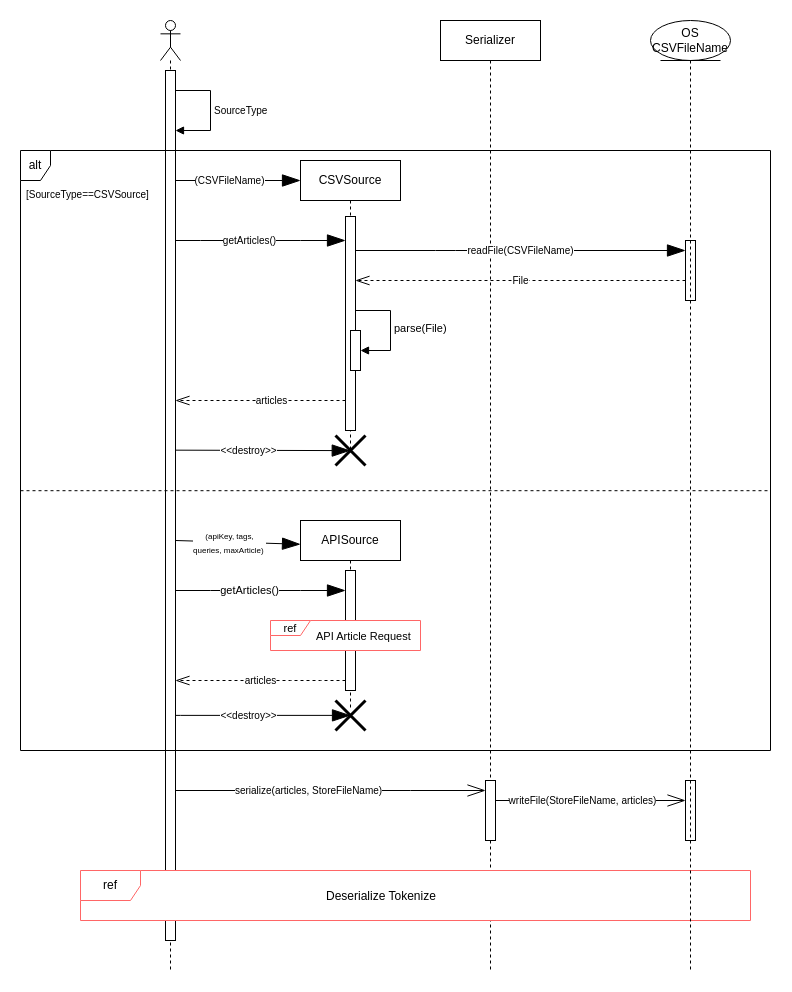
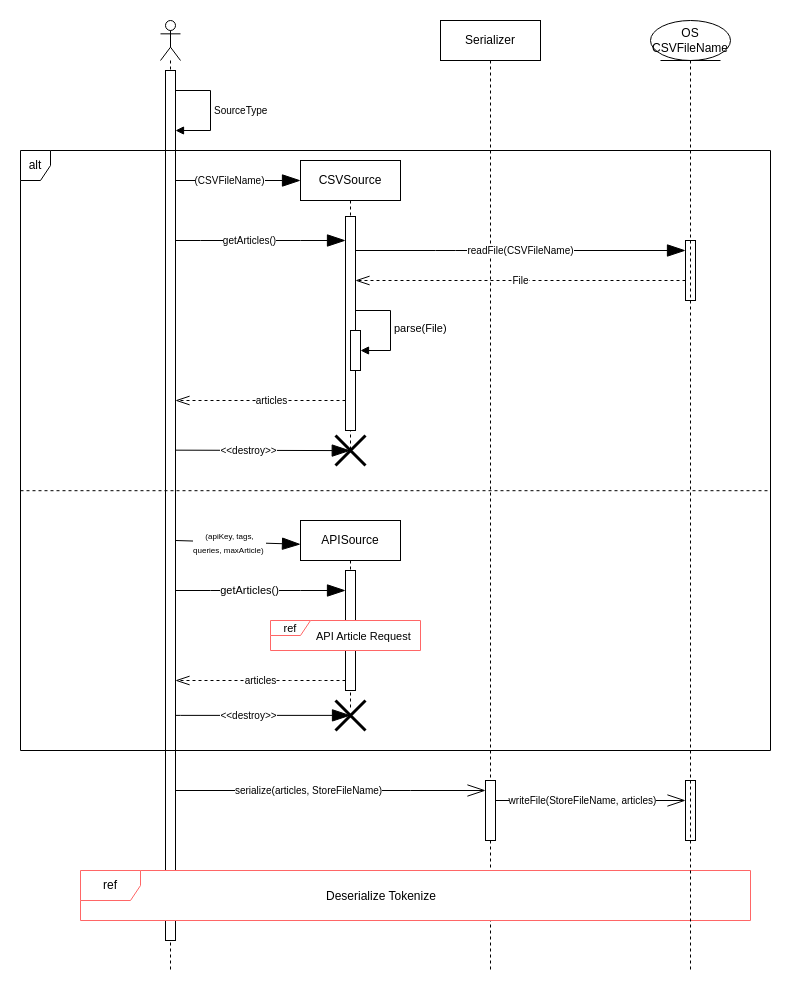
  <mxCell id="0" />
  <mxCell id="1" parent="0" />
  <mxCell id="2" value="" style="shape=umlLifeline;perimeter=lifelinePerimeter;whiteSpace=wrap;html=1;container=1;dropTarget=0;collapsible=0;recursiveResize=0;outlineConnect=0;portConstraint=eastwest;newEdgeStyle={&quot;edgeStyle&quot;:&quot;elbowEdgeStyle&quot;,&quot;elbow&quot;:&quot;vertical&quot;,&quot;curved&quot;:0,&quot;rounded&quot;:0};participant=umlActor;size=40;" parent="1" vertex="1"><mxGeometry x="160" y="20" width="20" height="950" as="geometry" /></mxCell>
  <mxCell id="3" value="" style="html=1;points=[];perimeter=orthogonalPerimeter;outlineConnect=0;targetShapes=umlLifeline;portConstraint=eastwest;newEdgeStyle={&quot;edgeStyle&quot;:&quot;elbowEdgeStyle&quot;,&quot;elbow&quot;:&quot;vertical&quot;,&quot;curved&quot;:0,&quot;rounded&quot;:0};" parent="2" vertex="1"><mxGeometry x="5" y="50" width="10" height="870" as="geometry" /></mxCell>
  <mxCell id="4" value="&lt;font style=&quot;font-size: 10px;&quot;&gt;SourceType&lt;/font&gt;" style="html=1;align=left;spacingLeft=2;endArrow=block;rounded=0;edgeStyle=orthogonalEdgeStyle;curved=0;rounded=0;" parent="2" source="3" target="3" edge="1"><mxGeometry relative="1" as="geometry"><mxPoint x="20" y="60" as="sourcePoint" /><Array as="points"><mxPoint x="50" y="70" /><mxPoint x="50" y="110" /></Array><mxPoint x="20" y="90" as="targetPoint" /></mxGeometry></mxCell>
  <mxCell id="5" value="alt" style="shape=umlFrame;whiteSpace=wrap;html=1;pointerEvents=0;width=30;height=30;" parent="1" vertex="1"><mxGeometry x="20" y="150" width="750" height="600" as="geometry" /></mxCell>
- <mxCell id="6" value="&lt;font style=&quot;font-size: 10px;&quot;&gt;[SourceType==CSVSource]&lt;/font&gt;" style="text;strokeColor=none;fillColor=none;align=left;verticalAlign=top;spacingLeft=4;spacingRight=4;overflow=hidden;rotatable=0;points=[[0,0.5],[1,0.5]];portConstraint=eastwest;whiteSpace=wrap;html=1;" parent="1" vertex="1"><mxGeometry x="20" y="180" width="140" height="26" as="geometry" /></mxCell>
  <mxCell id="7" value="CSVSource" style="shape=umlLifeline;perimeter=lifelinePerimeter;whiteSpace=wrap;html=1;container=1;dropTarget=0;collapsible=0;recursiveResize=0;outlineConnect=0;portConstraint=eastwest;newEdgeStyle={&quot;edgeStyle&quot;:&quot;elbowEdgeStyle&quot;,&quot;elbow&quot;:&quot;vertical&quot;,&quot;curved&quot;:0,&quot;rounded&quot;:0};" parent="1" vertex="1"><mxGeometry x="300" y="160" width="100" height="290" as="geometry" /></mxCell>
  <mxCell id="8" value="" style="html=1;points=[];perimeter=orthogonalPerimeter;outlineConnect=0;targetShapes=umlLifeline;portConstraint=eastwest;newEdgeStyle={&quot;edgeStyle&quot;:&quot;elbowEdgeStyle&quot;,&quot;elbow&quot;:&quot;vertical&quot;,&quot;curved&quot;:0,&quot;rounded&quot;:0};" parent="7" vertex="1"><mxGeometry x="45" y="56" width="10" height="214" as="geometry" /></mxCell>
  <mxCell id="9" value="" style="html=1;points=[];perimeter=orthogonalPerimeter;outlineConnect=0;targetShapes=umlLifeline;portConstraint=eastwest;newEdgeStyle={&quot;edgeStyle&quot;:&quot;elbowEdgeStyle&quot;,&quot;elbow&quot;:&quot;vertical&quot;,&quot;curved&quot;:0,&quot;rounded&quot;:0};" parent="7" vertex="1"><mxGeometry x="50" y="170" width="10" height="40" as="geometry" /></mxCell>
  <mxCell id="10" value="parse(File)" style="html=1;align=left;spacingLeft=2;endArrow=block;rounded=0;edgeStyle=orthogonalEdgeStyle;curved=0;rounded=0;" parent="7" source="8" target="9" edge="1"><mxGeometry relative="1" as="geometry"><mxPoint x="60" y="150" as="sourcePoint" /><Array as="points"><mxPoint x="90" y="150" /><mxPoint x="90" y="190" /></Array></mxGeometry></mxCell>
  <mxCell id="11" value="&lt;font style=&quot;font-size: 10px;&quot;&gt;getArticles()&lt;/font&gt;" style="endArrow=blockThin;endSize=16;endFill=1;html=1;rounded=0;" parent="1" target="8" edge="1"><mxGeometry x="-0.133" width="160" relative="1" as="geometry"><mxPoint x="175" y="240" as="sourcePoint" /><mxPoint x="325" y="240" as="targetPoint" /><Array as="points"><mxPoint x="200" y="240" /><mxPoint x="300" y="240" /></Array><mxPoint as="offset" /></mxGeometry></mxCell>
  <mxCell id="12" value="" style="endArrow=none;dashed=1;html=1;rounded=0;exitX=0;exitY=0.567;exitDx=0;exitDy=0;exitPerimeter=0;entryX=0.999;entryY=0.567;entryDx=0;entryDy=0;entryPerimeter=0;" parent="1" source="5" target="5" edge="1"><mxGeometry width="50" height="50" relative="1" as="geometry"><mxPoint x="270" y="400" as="sourcePoint" /><mxPoint x="770" y="310" as="targetPoint" /></mxGeometry></mxCell>
  <mxCell id="13" value="APISource" style="shape=umlLifeline;perimeter=lifelinePerimeter;whiteSpace=wrap;html=1;container=1;dropTarget=0;collapsible=0;recursiveResize=0;outlineConnect=0;portConstraint=eastwest;newEdgeStyle={&quot;edgeStyle&quot;:&quot;elbowEdgeStyle&quot;,&quot;elbow&quot;:&quot;vertical&quot;,&quot;curved&quot;:0,&quot;rounded&quot;:0};" parent="1" vertex="1"><mxGeometry x="300" y="520" width="100" height="190" as="geometry" /></mxCell>
  <mxCell id="14" value="" style="html=1;points=[];perimeter=orthogonalPerimeter;outlineConnect=0;targetShapes=umlLifeline;portConstraint=eastwest;newEdgeStyle={&quot;edgeStyle&quot;:&quot;elbowEdgeStyle&quot;,&quot;elbow&quot;:&quot;vertical&quot;,&quot;curved&quot;:0,&quot;rounded&quot;:0};fillStyle=solid;" parent="13" vertex="1"><mxGeometry x="45" y="50" width="10" height="120" as="geometry" /></mxCell>
  <mxCell id="15" value="" style="shape=umlDestroy;whiteSpace=wrap;html=1;strokeWidth=3;targetShapes=umlLifeline;" parent="1" vertex="1"><mxGeometry x="335" y="700" width="30" height="30" as="geometry" /></mxCell>
  <mxCell id="16" value="Serializer" style="shape=umlLifeline;perimeter=lifelinePerimeter;whiteSpace=wrap;html=1;container=1;dropTarget=0;collapsible=0;recursiveResize=0;outlineConnect=0;portConstraint=eastwest;newEdgeStyle={&quot;edgeStyle&quot;:&quot;elbowEdgeStyle&quot;,&quot;elbow&quot;:&quot;vertical&quot;,&quot;curved&quot;:0,&quot;rounded&quot;:0};" parent="1" vertex="1"><mxGeometry x="440" y="20" width="100" height="950" as="geometry" /></mxCell>
  <mxCell id="17" value="" style="html=1;points=[];perimeter=orthogonalPerimeter;outlineConnect=0;targetShapes=umlLifeline;portConstraint=eastwest;newEdgeStyle={&quot;edgeStyle&quot;:&quot;elbowEdgeStyle&quot;,&quot;elbow&quot;:&quot;vertical&quot;,&quot;curved&quot;:0,&quot;rounded&quot;:0};" parent="16" vertex="1"><mxGeometry x="45" y="760" width="10" height="60" as="geometry" /></mxCell>
  <mxCell id="18" value="&lt;font style=&quot;font-size: 10px;&quot;&gt;serialize(articles, StoreFileName)&lt;/font&gt;" style="endArrow=openThin;endSize=16;endFill=0;html=1;rounded=0;" parent="1" target="17" edge="1"><mxGeometry x="-0.143" width="160" relative="1" as="geometry"><mxPoint x="175" y="790" as="sourcePoint" /><mxPoint x="480" y="780" as="targetPoint" /><mxPoint as="offset" /><Array as="points"><mxPoint x="260" y="790" /><mxPoint x="410" y="790" /></Array></mxGeometry></mxCell>
  <mxCell id="19" value="&lt;font style=&quot;font-size: 10px;&quot;&gt;writeFile(StoreFileName, articles)&lt;/font&gt;" style="endArrow=openThin;endSize=16;endFill=0;html=1;rounded=0;" parent="1" source="17" target="34" edge="1"><mxGeometry x="-0.085" width="160" relative="1" as="geometry"><mxPoint x="500" y="800" as="sourcePoint" /><mxPoint x="680" y="800" as="targetPoint" /><mxPoint as="offset" /><Array as="points"><mxPoint x="590" y="800" /></Array></mxGeometry></mxCell>
  <mxCell id="20" value="&lt;font style=&quot;font-size: 10px;&quot;&gt;readFile(CSVFileName)&lt;/font&gt;" style="endArrow=blockThin;endSize=16;endFill=1;html=1;rounded=0;" parent="1" target="35" edge="1"><mxGeometry width="160" relative="1" as="geometry"><mxPoint x="355" y="250" as="sourcePoint" /><mxPoint x="640" y="250" as="targetPoint" /><mxPoint as="offset" /><Array as="points"><mxPoint x="355" y="250" /><mxPoint x="435" y="250" /><mxPoint x="455" y="250" /></Array></mxGeometry></mxCell>
  <mxCell id="21" value="&lt;font style=&quot;font-size: 10px;&quot;&gt;File&lt;/font&gt;" style="endArrow=openThin;endSize=12;dashed=1;html=1;rounded=0;endFill=0;" parent="1" source="35" edge="1"><mxGeometry width="160" relative="1" as="geometry"><mxPoint x="640" y="270" as="sourcePoint" /><mxPoint x="355" y="280" as="targetPoint" /><Array as="points"><mxPoint x="630" y="280" /></Array><mxPoint as="offset" /></mxGeometry></mxCell>
  <mxCell id="22" value="&lt;font style=&quot;font-size: 11px;&quot;&gt;ref&lt;/font&gt;" style="shape=umlFrame;whiteSpace=wrap;html=1;pointerEvents=0;width=40;height=15;fillStyle=hatch;gradientColor=#FFFFFF;swimlaneFillColor=default;strokeColor=#FF6666;" parent="1" vertex="1"><mxGeometry x="270" y="620" width="150" height="30" as="geometry" /></mxCell>
  <mxCell id="23" value="&lt;font style=&quot;font-size: 11px;&quot;&gt;API Article Request&lt;/font&gt;" style="text;strokeColor=none;fillColor=none;align=left;verticalAlign=top;spacingLeft=4;spacingRight=4;overflow=hidden;rotatable=0;points=[[0,0.5],[1,0.5]];portConstraint=eastwest;whiteSpace=wrap;html=1;" parent="1" vertex="1"><mxGeometry x="310" y="622" width="110" height="26" as="geometry" /></mxCell>
  <mxCell id="24" value="ref" style="shape=umlFrame;whiteSpace=wrap;html=1;pointerEvents=0;swimlaneFillColor=default;gradientColor=#FFFFFF;strokeColor=#FF6666;" parent="1" vertex="1"><mxGeometry x="80" y="870" width="670" height="50" as="geometry" /></mxCell>
  <mxCell id="25" value="Deserialize Tokenize" style="text;strokeColor=none;fillColor=none;align=left;verticalAlign=top;spacingLeft=4;spacingRight=4;overflow=hidden;rotatable=0;points=[[0,0.5],[1,0.5]];portConstraint=eastwest;whiteSpace=wrap;html=1;" parent="1" vertex="1"><mxGeometry x="320" y="882" width="130" height="26" as="geometry" /></mxCell>
  <mxCell id="26" value="&lt;font style=&quot;font-size: 10px;&quot;&gt;articles&lt;/font&gt;" style="endArrow=openThin;endSize=12;dashed=1;html=1;rounded=0;endFill=0;" parent="1" source="8" edge="1"><mxGeometry x="-0.133" width="160" relative="1" as="geometry"><mxPoint x="325" y="400" as="sourcePoint" /><mxPoint x="175" y="400" as="targetPoint" /><Array as="points"><mxPoint x="300" y="400" /></Array><mxPoint as="offset" /></mxGeometry></mxCell>
  <mxCell id="27" value="" style="shape=umlDestroy;whiteSpace=wrap;html=1;strokeWidth=3;targetShapes=umlLifeline;" parent="1" vertex="1"><mxGeometry x="335" y="435" width="30" height="30" as="geometry" /></mxCell>
  <mxCell id="28" value="&lt;font style=&quot;font-size: 10px;&quot;&gt;(CSVFileName)&lt;/font&gt;" style="endArrow=blockThin;endSize=16;endFill=1;html=1;rounded=0;entryX=0;entryY=0.069;entryDx=0;entryDy=0;entryPerimeter=0;" parent="1" target="7" edge="1"><mxGeometry x="-0.143" width="160" relative="1" as="geometry"><mxPoint x="175" y="180" as="sourcePoint" /><mxPoint x="280" y="180" as="targetPoint" /><mxPoint as="offset" /></mxGeometry></mxCell>
  <mxCell id="29" value="&lt;font style=&quot;font-size: 10px;&quot;&gt;&amp;lt;&amp;lt;destroy&amp;gt;&amp;gt;&lt;/font&gt;" style="endArrow=blockThin;endSize=16;endFill=1;html=1;rounded=0;entryX=0.491;entryY=0.504;entryDx=0;entryDy=0;entryPerimeter=0;" parent="1" target="27" edge="1"><mxGeometry x="-0.161" width="160" relative="1" as="geometry"><mxPoint x="175" y="449.66" as="sourcePoint" /><mxPoint x="330" y="449.66" as="targetPoint" /><mxPoint as="offset" /></mxGeometry></mxCell>
  <mxCell id="30" value="&lt;font style=&quot;font-size: 8px;&quot;&gt;(apiKey, tags,&lt;br&gt;queries, maxArticle)&amp;nbsp;&lt;/font&gt;" style="endArrow=blockThin;endSize=16;endFill=1;html=1;rounded=0;entryX=0;entryY=0.125;entryDx=0;entryDy=0;entryPerimeter=0;" parent="1" target="13" edge="1"><mxGeometry x="-0.143" width="160" relative="1" as="geometry"><mxPoint x="175" y="540" as="sourcePoint" /><mxPoint x="280" y="540" as="targetPoint" /><mxPoint as="offset" /></mxGeometry></mxCell>
  <mxCell id="31" value="&lt;font style=&quot;font-size: 10px;&quot;&gt;&amp;lt;&amp;lt;destroy&amp;gt;&amp;gt;&lt;/font&gt;" style="endArrow=blockThin;endSize=16;endFill=1;html=1;rounded=0;" parent="1" edge="1"><mxGeometry x="-0.161" width="160" relative="1" as="geometry"><mxPoint x="175" y="714.89" as="sourcePoint" /><mxPoint x="350" y="714.89" as="targetPoint" /><mxPoint as="offset" /><Array as="points"><mxPoint x="180" y="714.89" /></Array></mxGeometry></mxCell>
  <mxCell id="32" value="&lt;font style=&quot;font-size: 10px;&quot;&gt;articles&lt;/font&gt;" style="endArrow=openThin;endSize=12;dashed=1;html=1;rounded=0;endFill=0;" parent="1" edge="1"><mxGeometry width="160" relative="1" as="geometry"><mxPoint x="345" y="680" as="sourcePoint" /><mxPoint x="175" y="680" as="targetPoint" /><Array as="points"><mxPoint x="320" y="680" /><mxPoint x="290" y="680" /></Array><mxPoint as="offset" /></mxGeometry></mxCell>
  <mxCell id="33" value="&lt;font style=&quot;font-size: 11px;&quot;&gt;getArticles()&lt;/font&gt;" style="endArrow=blockThin;endSize=16;endFill=1;html=1;rounded=0;" parent="1" edge="1"><mxGeometry x="-0.133" width="160" relative="1" as="geometry"><mxPoint x="175" y="590" as="sourcePoint" /><mxPoint x="345" y="590" as="targetPoint" /><Array as="points"><mxPoint x="210" y="590" /><mxPoint x="300" y="590" /></Array><mxPoint as="offset" /></mxGeometry></mxCell>
  <mxCell id="34" value="" style="html=1;points=[];perimeter=orthogonalPerimeter;outlineConnect=0;targetShapes=umlLifeline;portConstraint=eastwest;newEdgeStyle={&quot;edgeStyle&quot;:&quot;elbowEdgeStyle&quot;,&quot;elbow&quot;:&quot;vertical&quot;,&quot;curved&quot;:0,&quot;rounded&quot;:0};" parent="1" vertex="1"><mxGeometry x="685" y="780" width="10" height="60" as="geometry" /></mxCell>
  <mxCell id="35" value="" style="html=1;points=[];perimeter=orthogonalPerimeter;outlineConnect=0;targetShapes=umlLifeline;portConstraint=eastwest;newEdgeStyle={&quot;edgeStyle&quot;:&quot;elbowEdgeStyle&quot;,&quot;elbow&quot;:&quot;vertical&quot;,&quot;curved&quot;:0,&quot;rounded&quot;:0};" parent="1" vertex="1"><mxGeometry x="685" y="240" width="10" height="60" as="geometry" /></mxCell>
  <mxCell id="36" value="OS CSVFileName" style="shape=umlLifeline;perimeter=lifelinePerimeter;whiteSpace=wrap;html=1;container=1;dropTarget=0;collapsible=0;recursiveResize=0;outlineConnect=0;portConstraint=eastwest;newEdgeStyle={&quot;edgeStyle&quot;:&quot;elbowEdgeStyle&quot;,&quot;elbow&quot;:&quot;vertical&quot;,&quot;curved&quot;:0,&quot;rounded&quot;:0};participant=umlEntity;" vertex="1" parent="1"><mxGeometry x="650" y="20" width="80" height="950" as="geometry" /></mxCell>
